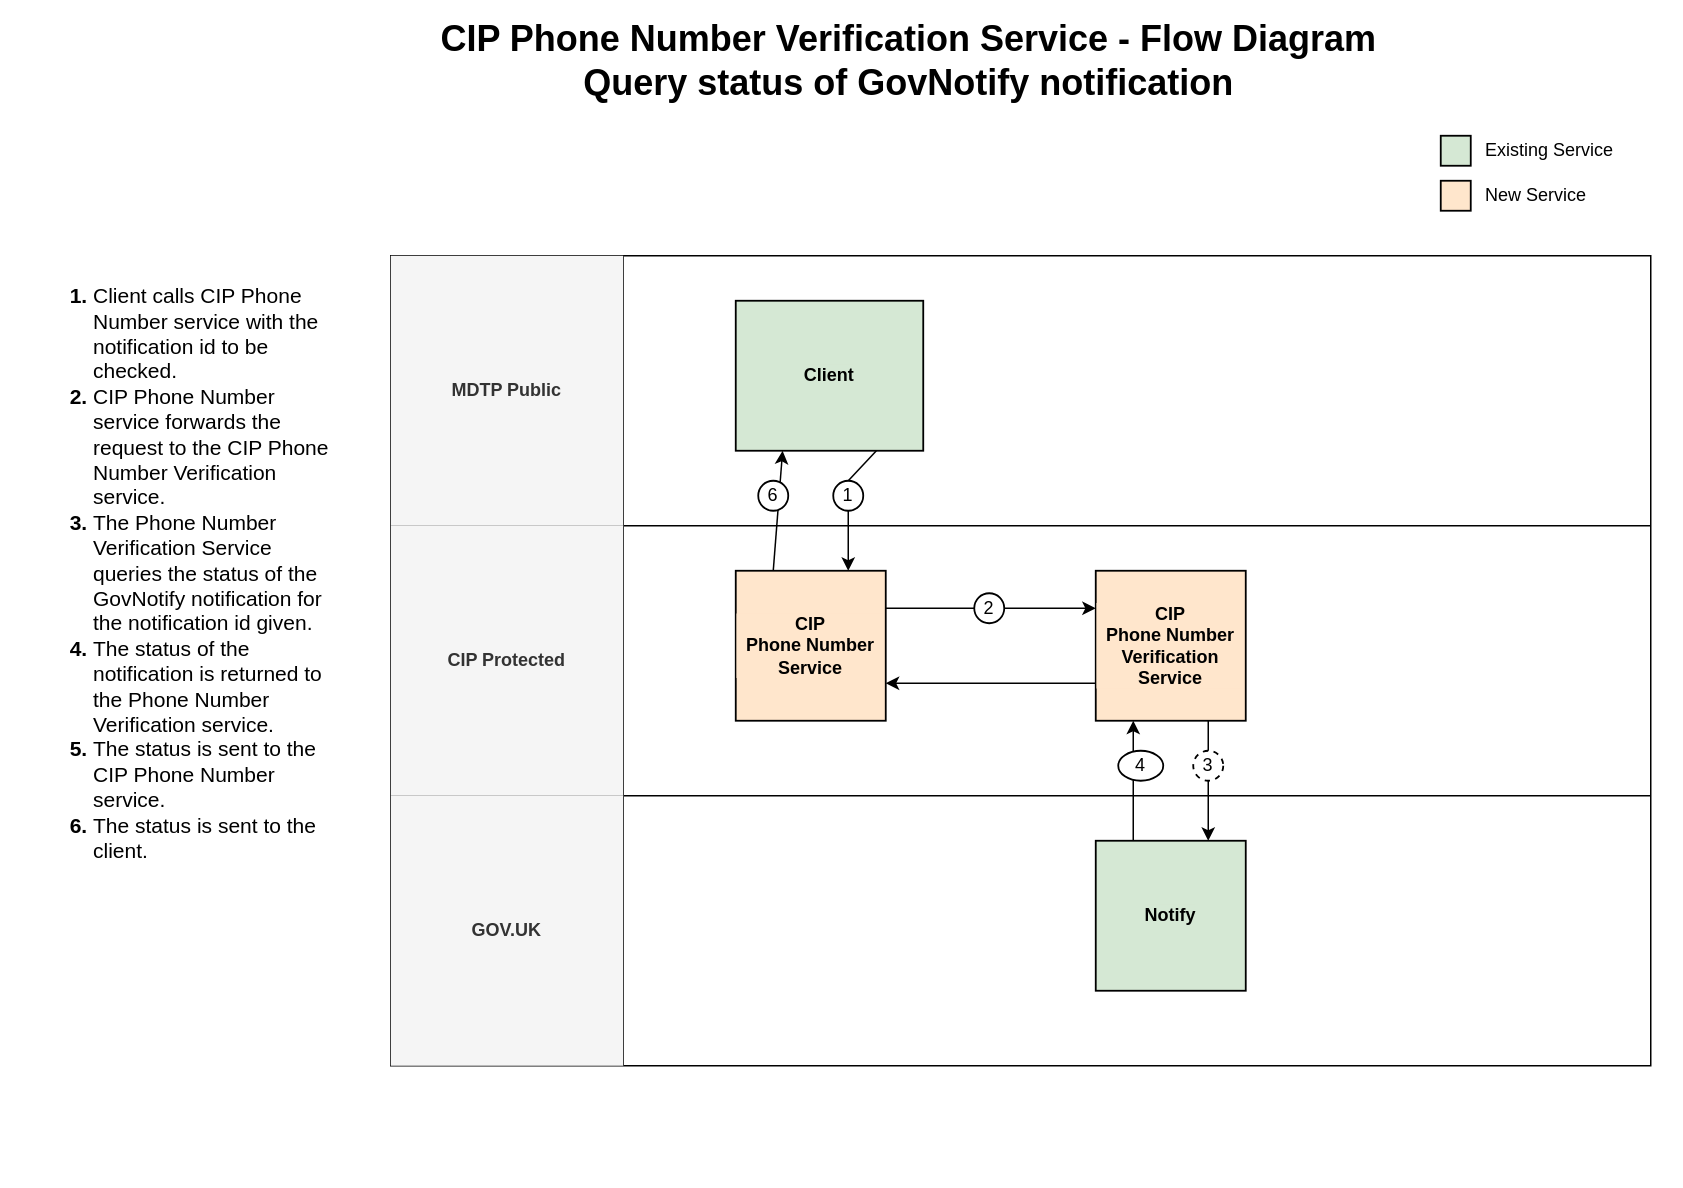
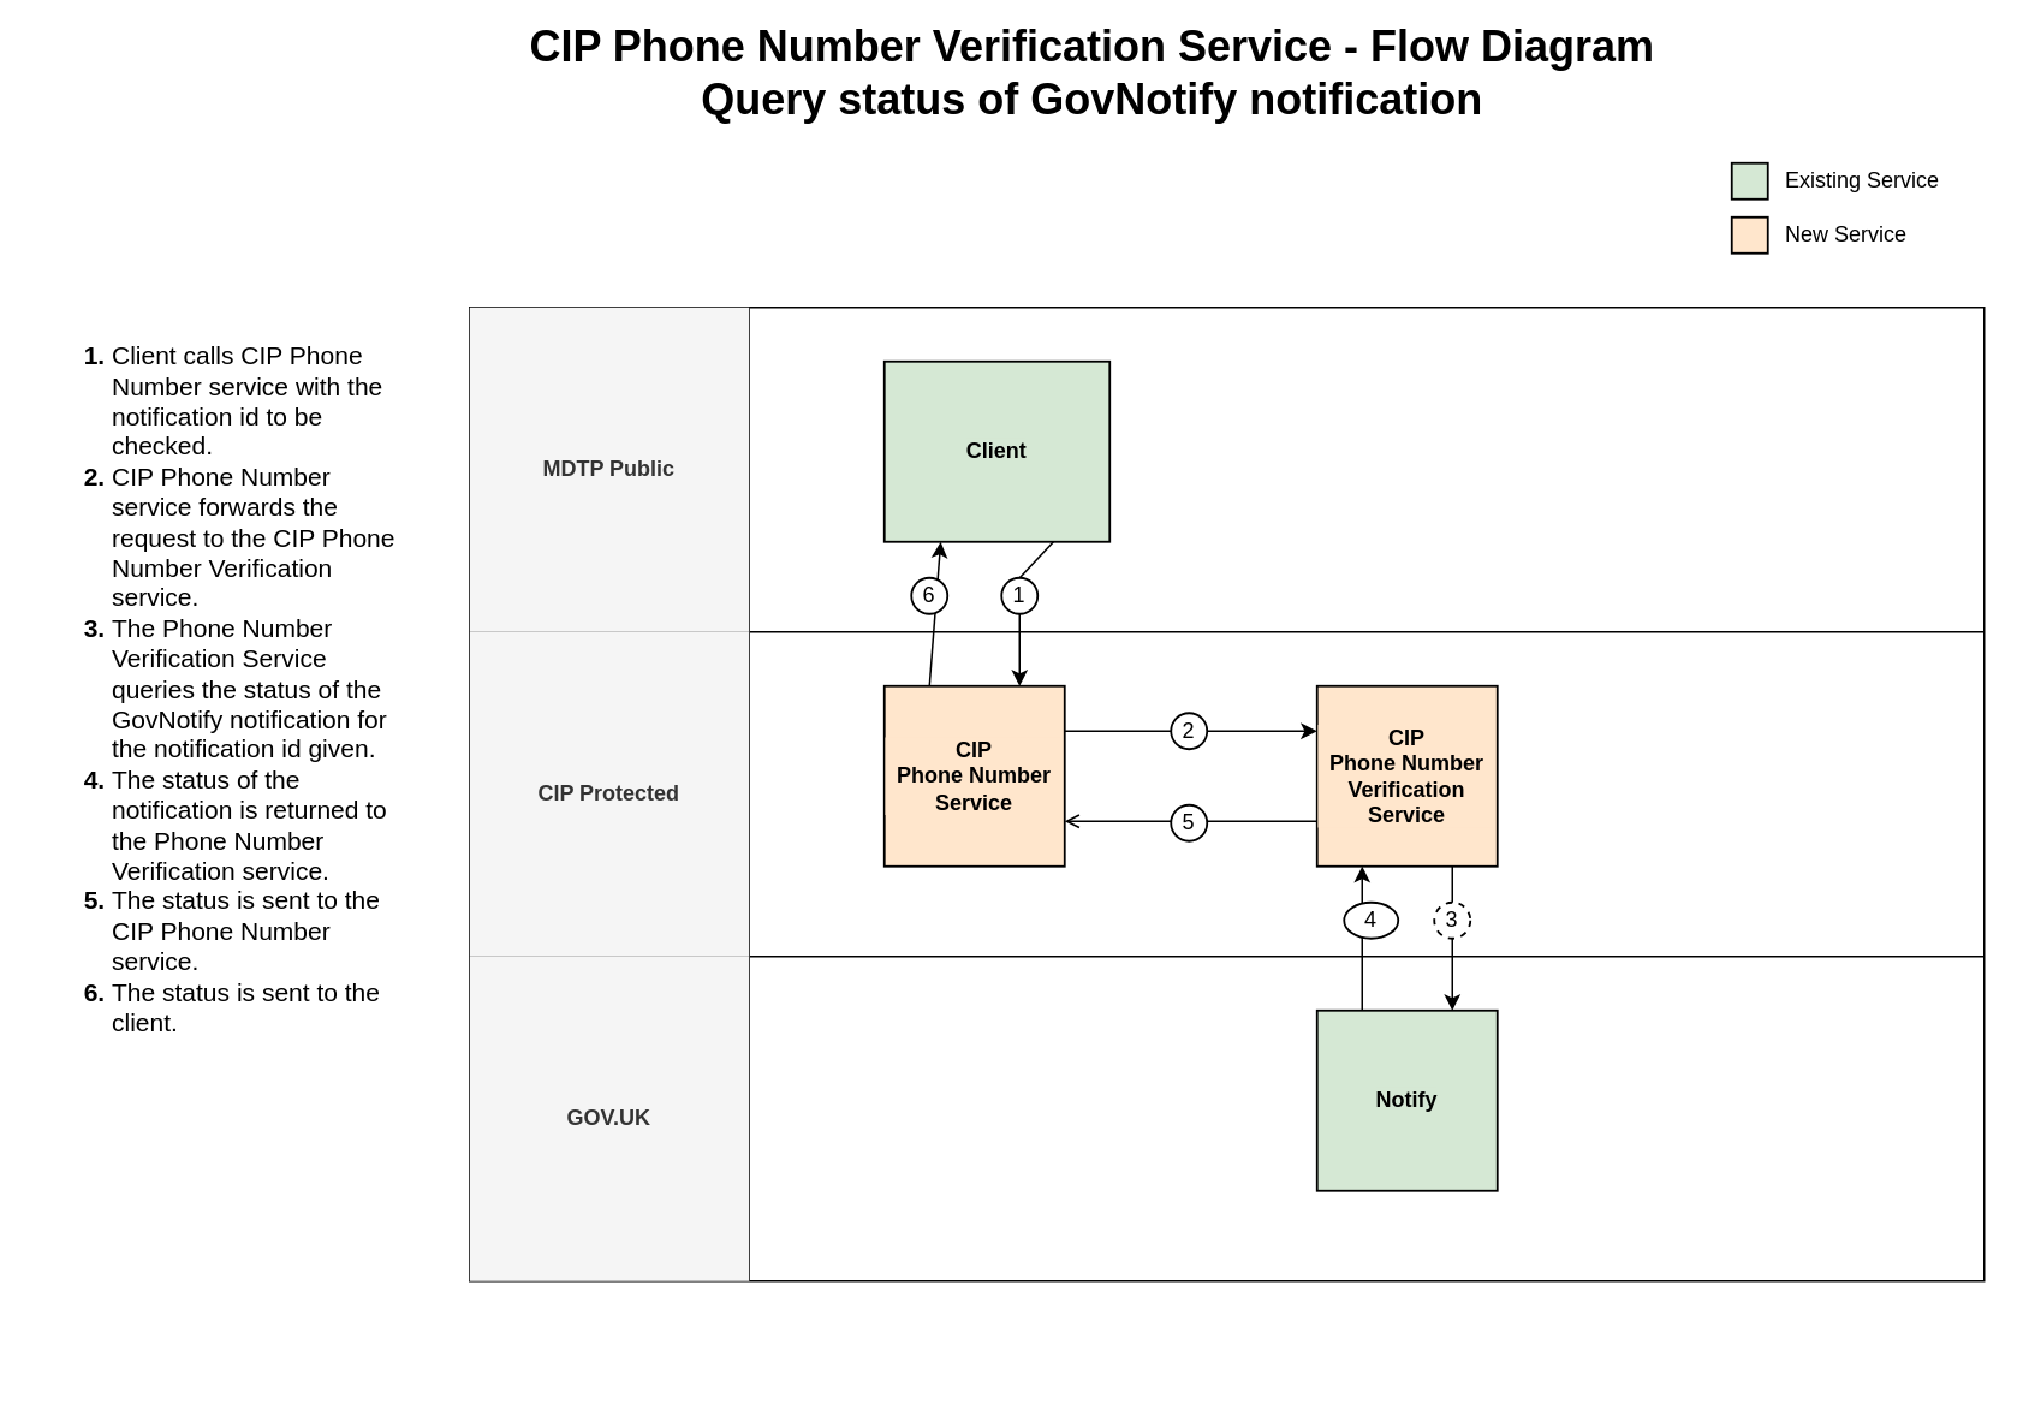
  <mxCell id="0" />
  <mxCell id="1" parent="0" />
  <mxCell id="2" value="" style="shape=table;html=1;whiteSpace=wrap;startSize=0;container=1;collapsible=0;childLayout=tableLayout;strokeColor=#000000;" parent="1" vertex="1"><mxGeometry x="260" y="170" width="840" height="540" as="geometry" /></mxCell>
  <mxCell id="3" value="" style="shape=tableRow;horizontal=0;startSize=0;swimlaneHead=0;swimlaneBody=0;top=0;left=0;bottom=0;right=0;collapsible=0;dropTarget=0;fillColor=none;points=[[0,0.5],[1,0.5]];portConstraint=eastwest;" parent="2" vertex="1"><mxGeometry width="840" height="180" as="geometry" /></mxCell>
  <mxCell id="4" value="&lt;b&gt;MDTP Public&lt;/b&gt;" style="shape=partialRectangle;html=1;whiteSpace=wrap;connectable=0;fillColor=#f5f5f5;top=0;left=0;bottom=0;right=0;overflow=hidden;fontColor=#333333;strokeColor=#000000;" parent="3" vertex="1"><mxGeometry width="155" height="180" as="geometry"><mxRectangle width="155" height="180" as="alternateBounds" /></mxGeometry></mxCell>
  <mxCell id="5" value="" style="shape=partialRectangle;html=1;whiteSpace=wrap;connectable=0;fillColor=none;top=0;left=0;bottom=0;right=0;overflow=hidden;strokeColor=#000000;" parent="3" vertex="1"><mxGeometry x="155" width="685" height="180" as="geometry"><mxRectangle width="685" height="180" as="alternateBounds" /></mxGeometry></mxCell>
  <mxCell id="6" value="" style="shape=tableRow;horizontal=0;startSize=0;swimlaneHead=0;swimlaneBody=0;top=0;left=0;bottom=0;right=0;collapsible=0;dropTarget=0;fillColor=none;points=[[0,0.5],[1,0.5]];portConstraint=eastwest;" parent="2" vertex="1"><mxGeometry y="180" width="840" height="180" as="geometry" /></mxCell>
  <mxCell id="7" value="&lt;b&gt;CIP Protected&lt;/b&gt;" style="shape=partialRectangle;html=1;whiteSpace=wrap;connectable=0;fillColor=#f5f5f5;top=0;left=0;bottom=0;right=0;overflow=hidden;fontColor=#333333;strokeColor=#000000;" parent="6" vertex="1"><mxGeometry width="155" height="180" as="geometry"><mxRectangle width="155" height="180" as="alternateBounds" /></mxGeometry></mxCell>
  <mxCell id="8" value="" style="shape=partialRectangle;html=1;whiteSpace=wrap;connectable=0;fillColor=none;top=0;left=0;bottom=0;right=0;overflow=hidden;strokeColor=#000000;" parent="6" vertex="1"><mxGeometry x="155" width="685" height="180" as="geometry"><mxRectangle width="685" height="180" as="alternateBounds" /></mxGeometry></mxCell>
  <mxCell id="9" style="shape=tableRow;horizontal=0;startSize=0;swimlaneHead=0;swimlaneBody=0;top=0;left=0;bottom=0;right=0;collapsible=0;dropTarget=0;fillColor=none;points=[[0,0.5],[1,0.5]];portConstraint=eastwest;" parent="2" vertex="1"><mxGeometry y="360" width="840" height="180" as="geometry" /></mxCell>
  <mxCell id="10" value="&lt;b&gt;GOV.UK&lt;/b&gt;" style="shape=partialRectangle;html=1;whiteSpace=wrap;connectable=0;fillColor=#f5f5f5;top=0;left=0;bottom=0;right=0;overflow=hidden;fontColor=#333333;strokeColor=#000000;" parent="9" vertex="1"><mxGeometry width="155" height="180" as="geometry"><mxRectangle width="155" height="180" as="alternateBounds" /></mxGeometry></mxCell>
  <mxCell id="11" style="shape=partialRectangle;html=1;whiteSpace=wrap;connectable=0;fillColor=none;top=0;left=0;bottom=0;right=0;overflow=hidden;strokeColor=#000000;" parent="9" vertex="1"><mxGeometry x="155" width="685" height="180" as="geometry"><mxRectangle width="685" height="180" as="alternateBounds" /></mxGeometry></mxCell>
  <mxCell id="12" value="Client" style="whiteSpace=wrap;html=1;aspect=fixed;labelBackgroundColor=#D5E8D4;fillColor=#d5e8d4;strokeColor=#000000;fontStyle=1;strokeWidth=1.2;" parent="1" vertex="1"><mxGeometry x="490" y="200" width="125" height="100" as="geometry" /></mxCell>
  <mxCell id="13" value="CIP &lt;br&gt;Phone Number Service" style="whiteSpace=wrap;html=1;aspect=fixed;labelBackgroundColor=#FFE6CC;fillColor=#FFE6CC;strokeColor=#000000;fontStyle=1;strokeWidth=1.2;" parent="1" vertex="1"><mxGeometry x="490" y="380" width="100" height="100" as="geometry" /></mxCell>
  <mxCell id="14" value="CIP&lt;br&gt;Phone Number&lt;br&gt;Verification Service" style="whiteSpace=wrap;html=1;aspect=fixed;labelBackgroundColor=#FFE6CC;fillColor=#FFE6CC;strokeColor=#000000;fontStyle=1;strokeWidth=1.2;" parent="1" vertex="1"><mxGeometry x="730" y="380" width="100" height="100" as="geometry" /></mxCell>
  <mxCell id="15" value="Existing Service" style="html=1;aspect=fixed;labelBackgroundColor=none;strokeColor=#000000;strokeWidth=1.2;labelPosition=right;verticalLabelPosition=middle;align=left;verticalAlign=middle;fillColor=#D5E8D4;spacing=10;" parent="1" vertex="1"><mxGeometry x="960" y="90" width="20" height="20" as="geometry" /></mxCell>
  <mxCell id="16" value="New Service" style="html=1;aspect=fixed;labelBackgroundColor=none;strokeColor=#000000;strokeWidth=1.2;labelPosition=right;verticalLabelPosition=middle;align=left;verticalAlign=middle;fillColor=#ffe6cc;spacing=10;" parent="1" vertex="1"><mxGeometry x="960" y="120" width="20" height="20" as="geometry" /></mxCell>
  <mxCell id="17" value="&lt;ol style=&quot;&quot;&gt;&lt;li style=&quot;font-size: 14px;&quot;&gt;&lt;span style=&quot;font-weight: normal; background-color: initial;&quot;&gt;Client calls CIP Phone Number service with the notification id to be checked.&lt;/span&gt;&lt;/li&gt;&lt;li style=&quot;font-size: 14px;&quot;&gt;&lt;span style=&quot;font-weight: normal; background-color: initial;&quot;&gt;CIP Phone Number service&amp;nbsp;forwards the request to the CIP Phone Number Verification service.&amp;nbsp;&lt;/span&gt;&lt;span style=&quot;font-weight: normal;&quot;&gt;&lt;span style=&quot;background-color: initial;&quot;&gt;&amp;nbsp;&lt;/span&gt;&lt;/span&gt;&lt;/li&gt;&lt;li style=&quot;font-size: 14px;&quot;&gt;&lt;span style=&quot;font-weight: normal;&quot;&gt;The Phone Number Verification Service queries the status of the GovNotify notification for the notification id given.&lt;/span&gt;&lt;/li&gt;&lt;li style=&quot;font-size: 14px;&quot;&gt;&lt;span style=&quot;font-weight: normal;&quot;&gt;The status of the notification is returned to the Phone Number Verification service.&lt;/span&gt;&lt;/li&gt;&lt;li style=&quot;font-size: 14px;&quot;&gt;&lt;span style=&quot;font-weight: normal;&quot;&gt;The status is sent to the CIP Phone Number service.&lt;/span&gt;&lt;/li&gt;&lt;li style=&quot;font-size: 14px;&quot;&gt;&lt;span style=&quot;font-weight: normal;&quot;&gt;The status is sent to the client.&lt;/span&gt;&lt;/li&gt;&lt;/ol&gt;" style="text;strokeColor=none;fillColor=none;html=1;verticalAlign=top;overflow=hidden;labelBackgroundColor=none;fontStyle=1;horizontal=1;whiteSpace=wrap;" parent="1" vertex="1"><mxGeometry y="170" width="200" height="600" as="geometry" x="20" /></mxCell>
  <mxCell id="18" value="" style="group" parent="1" vertex="1" connectable="0"><mxGeometry x="555" y="320" width="20" height="70" as="geometry" /></mxCell>
  <mxCell id="19" value="" style="group" parent="18" vertex="1" connectable="0"><mxGeometry width="20" height="70" as="geometry" /></mxCell>
  <mxCell id="20" value="" style="endArrow=classic;html=1;rounded=0;exitX=0.5;exitY=1;exitDx=0;exitDy=0;startArrow=none;" parent="19" source="21" edge="1"><mxGeometry width="50" height="50" relative="1" as="geometry"><mxPoint x="11" y="-20" as="sourcePoint" /><mxPoint x="10" y="60" as="targetPoint" /></mxGeometry></mxCell>
  <mxCell id="21" value="1" style="ellipse;whiteSpace=wrap;html=1;aspect=fixed;labelBackgroundColor=none;strokeColor=#000000;strokeWidth=1.2;fillColor=none;" parent="19" vertex="1"><mxGeometry width="20" height="20" as="geometry" /></mxCell>
  <mxCell id="22" value="" style="endArrow=none;html=1;rounded=0;exitX=0.75;exitY=1;exitDx=0;exitDy=0;entryX=0.5;entryY=0;entryDx=0;entryDy=0;" parent="1" source="12" target="21" edge="1"><mxGeometry width="50" height="50" relative="1" as="geometry"><mxPoint x="31" y="30" as="sourcePoint" /><mxPoint x="31" y="120" as="targetPoint" /></mxGeometry></mxCell>
  <mxCell id="23" value="" style="endArrow=classic;html=1;rounded=0;entryX=0;entryY=0.25;entryDx=0;entryDy=0;exitX=1;exitY=0.5;exitDx=0;exitDy=0;startArrow=none;" parent="1" source="25" target="14" edge="1"><mxGeometry width="50" height="50" relative="1" as="geometry"><mxPoint x="-20" y="60" as="sourcePoint" /><mxPoint x="30" y="20" as="targetPoint" /></mxGeometry></mxCell>
  <mxCell id="24" value="CIP Phone Number Verification Service - Flow Diagram&lt;br&gt;Query status of GovNotify notification" style="text;strokeColor=none;fillColor=none;html=1;fontSize=24;fontStyle=1;verticalAlign=middle;align=center;labelBackgroundColor=none;" parent="1" vertex="1"><mxGeometry x="555" y="20" width="100" height="40" as="geometry" /></mxCell>
  <mxCell id="25" value="2" style="ellipse;whiteSpace=wrap;html=1;aspect=fixed;labelBackgroundColor=none;strokeColor=#000000;strokeWidth=1.2;fillColor=none;" parent="1" vertex="1"><mxGeometry x="649" y="395" width="20" height="20" as="geometry" /></mxCell>
  <mxCell id="26" value="" style="endArrow=none;html=1;rounded=0;entryX=0;entryY=0.5;entryDx=0;entryDy=0;exitX=1;exitY=0.25;exitDx=0;exitDy=0;" parent="1" source="13" target="25" edge="1"><mxGeometry width="50" height="50" relative="1" as="geometry"><mxPoint x="580" y="430" as="sourcePoint" /><mxPoint x="680" y="430" as="targetPoint" /></mxGeometry></mxCell>
  <mxCell id="27" value="Notify" style="whiteSpace=wrap;html=1;aspect=fixed;labelBackgroundColor=#D5E8D4;fillColor=#d5e8d4;strokeColor=#000000;fontStyle=1;strokeWidth=1.2;" parent="1" vertex="1"><mxGeometry x="730" y="560" width="100" height="100" as="geometry" /></mxCell>
  <mxCell id="28" value="" style="endArrow=classic;html=1;rounded=0;entryX=0.75;entryY=0;entryDx=0;entryDy=0;exitX=0.5;exitY=1;exitDx=0;exitDy=0;startArrow=none;" parent="1" source="29" target="27" edge="1"><mxGeometry width="50" height="50" relative="1" as="geometry"><mxPoint x="580" y="490" as="sourcePoint" /><mxPoint x="630" y="440" as="targetPoint" /></mxGeometry></mxCell>
  <mxCell id="29" value="3" style="ellipse;whiteSpace=wrap;html=1;aspect=fixed;labelBackgroundColor=none;strokeColor=#000000;strokeWidth=1.2;fillColor=none;dashed=1;" parent="1" vertex="1"><mxGeometry x="795" y="500" width="20" height="20" as="geometry" /></mxCell>
  <mxCell id="30" value="" style="endArrow=none;html=1;rounded=0;entryX=0.5;entryY=0;entryDx=0;entryDy=0;exitX=0.75;exitY=1;exitDx=0;exitDy=0;" parent="1" source="14" target="29" edge="1"><mxGeometry width="50" height="50" relative="1" as="geometry"><mxPoint x="860" y="480" as="sourcePoint" /><mxPoint x="860" y="560" as="targetPoint" /></mxGeometry></mxCell>
  <mxCell id="31" value="" style="endArrow=classic;html=1;rounded=0;entryX=0.25;entryY=1;entryDx=0;entryDy=0;exitX=0.25;exitY=0;exitDx=0;exitDy=0;" edge="1" parent="1" source="27" target="14"><mxGeometry width="50" height="50" relative="1" as="geometry"><mxPoint x="580" y="460" as="sourcePoint" /><mxPoint x="630" y="410" as="targetPoint" /></mxGeometry></mxCell>
  <mxCell id="32" value="4" style="ellipse;whiteSpace=wrap;html=1;aspect=fixed;labelBackgroundColor=none;strokeWidth=1.2;" vertex="1" parent="1"><mxGeometry x="745" y="500" width="30" height="20" as="geometry" /></mxCell>
- <mxCell id="33" value="" style="endArrow=classic;html=1;rounded=0;exitX=0;exitY=0.75;exitDx=0;exitDy=0;entryX=1;entryY=0.75;entryDx=0;entryDy=0;" edge="1" parent="1" source="14" target="13"><mxGeometry width="50" height="50" relative="1" as="geometry"><mxPoint x="580" y="460" as="sourcePoint" /><mxPoint x="630" y="410" as="targetPoint" /></mxGeometry></mxCell>
+ <mxCell id="33" value="" style="endArrow=open;html=1;rounded=0;exitX=0;exitY=0.75;exitDx=0;exitDy=0;entryX=1;entryY=0.75;entryDx=0;entryDy=0;" edge="1" parent="1" source="14" target="13"><mxGeometry width="50" height="50" relative="1" as="geometry"><mxPoint x="580" y="460" as="sourcePoint" /><mxPoint x="630" y="410" as="targetPoint" /></mxGeometry></mxCell>
+ <mxCell id="34" value="5" style="ellipse;whiteSpace=wrap;html=1;aspect=fixed;labelBackgroundColor=none;strokeWidth=1.2;" vertex="1" parent="1"><mxGeometry x="649" y="446" width="20" height="20" as="geometry" /></mxCell>
  <mxCell id="35" value="" style="endArrow=classic;html=1;rounded=0;entryX=0.25;entryY=1;entryDx=0;entryDy=0;exitX=0.25;exitY=0;exitDx=0;exitDy=0;" edge="1" parent="1" source="13" target="12"><mxGeometry width="50" height="50" relative="1" as="geometry"><mxPoint x="580" y="460" as="sourcePoint" /><mxPoint x="630" y="410" as="targetPoint" /></mxGeometry></mxCell>
  <mxCell id="36" value="6" style="ellipse;whiteSpace=wrap;html=1;aspect=fixed;labelBackgroundColor=none;strokeWidth=1.2;" vertex="1" parent="1"><mxGeometry x="505" y="320" width="20" height="20" as="geometry" /></mxCell>
